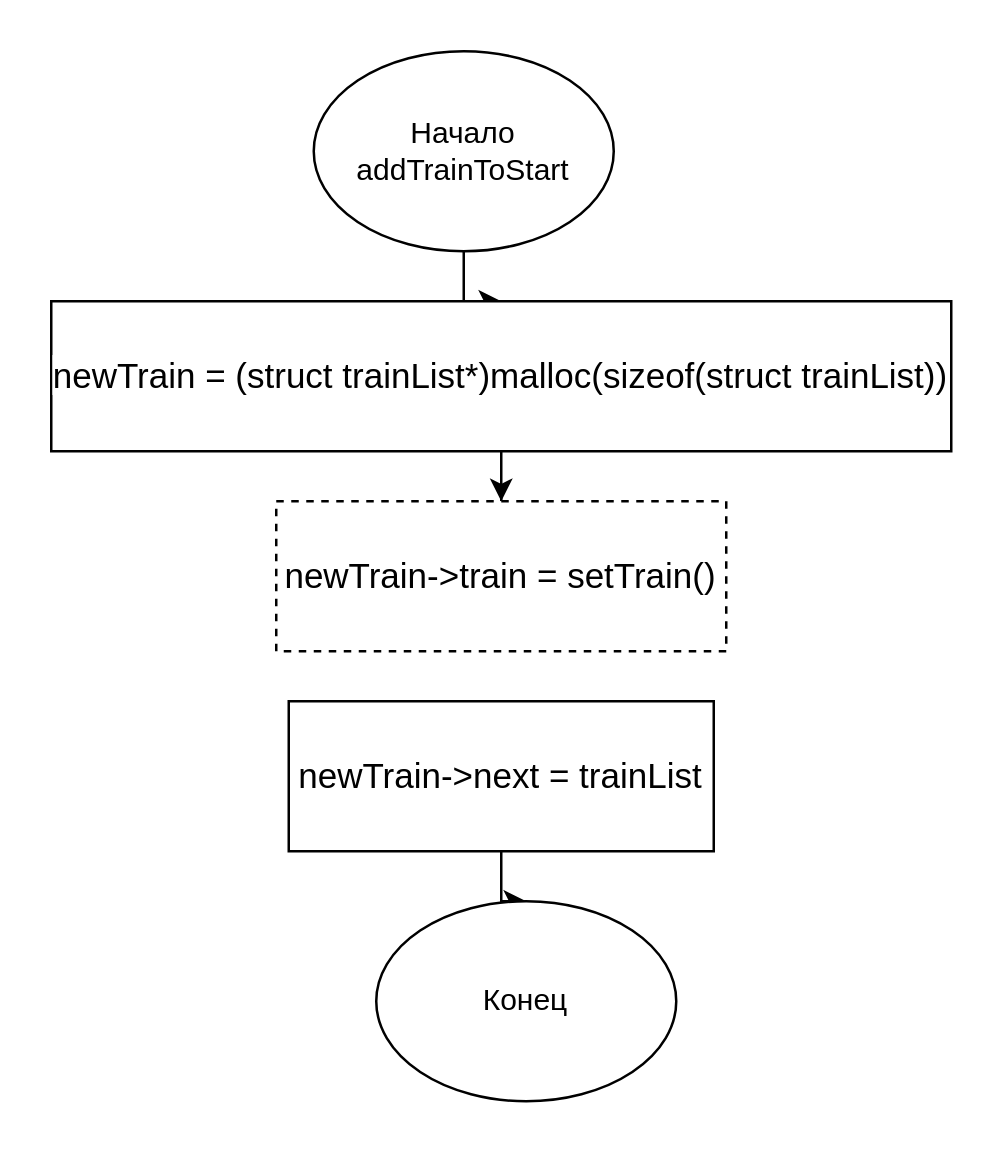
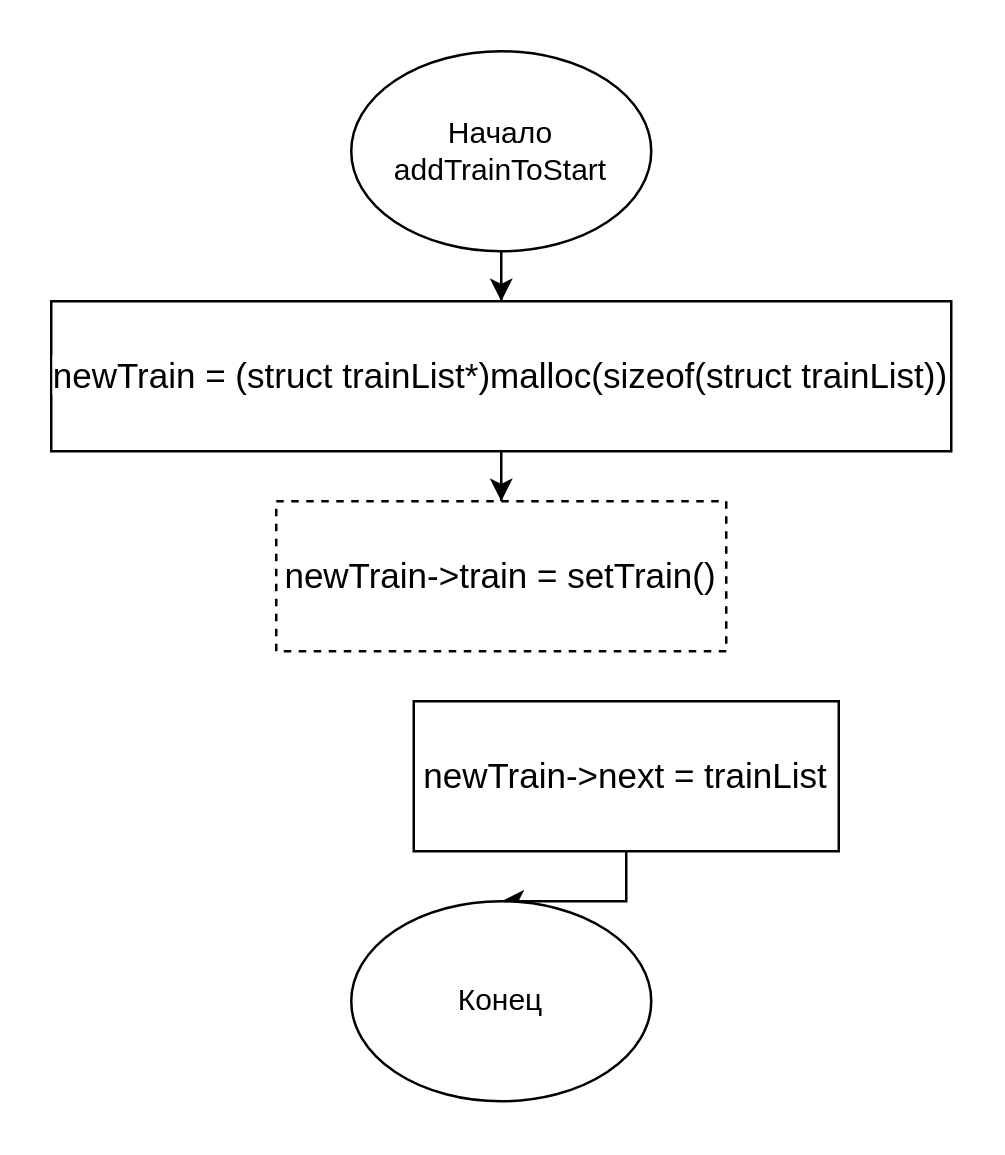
  <mxCell id="0" />
  <mxCell id="1" parent="0" />
  <mxCell id="2" style="edgeStyle=orthogonalEdgeStyle;rounded=0;orthogonalLoop=1;jettySize=auto;html=1;" edge="1" parent="1" source="3" target="5"><mxGeometry relative="1" as="geometry" /></mxCell>
- <mxCell id="3" value="Начало&lt;br&gt;addTrainToStart" style="ellipse;whiteSpace=wrap;html=1;" vertex="1" parent="1"><mxGeometry x="125" y="20" width="120" height="80" as="geometry" /></mxCell>
+ <mxCell id="3" value="Начало&lt;br&gt;addTrainToStart" style="ellipse;whiteSpace=wrap;html=1;" vertex="1" parent="1"><mxGeometry x="140" y="20" width="120" height="80" as="geometry" /></mxCell>
  <mxCell id="4" style="edgeStyle=orthogonalEdgeStyle;rounded=0;orthogonalLoop=1;jettySize=auto;html=1;entryX=0.5;entryY=0;entryDx=0;entryDy=0;" edge="1" parent="1" source="5" target="6"><mxGeometry relative="1" as="geometry" /></mxCell>
  <mxCell id="5" value="&lt;div style=&quot;font-size: 14px; line-height: 19px;&quot;&gt;&lt;span style=&quot;background-color: rgb(255, 255, 255);&quot;&gt;newTrain = (struct trainList*)malloc(sizeof(struct trainList))&lt;/span&gt;&lt;/div&gt;" style="rounded=0;whiteSpace=wrap;html=1;" vertex="1" parent="1"><mxGeometry x="20" y="120" width="360" height="60" as="geometry" /></mxCell>
  <mxCell id="6" value="&lt;div style=&quot;font-size: 14px; line-height: 19px;&quot;&gt;&lt;span style=&quot;background-color: rgb(255, 255, 255);&quot;&gt;newTrain-&amp;gt;train = setTrain()&lt;/span&gt;&lt;/div&gt;" style="rounded=0;whiteSpace=wrap;html=1;dashed=1;" vertex="1" parent="1"><mxGeometry x="110" y="200" width="180" height="60" as="geometry" /></mxCell>
  <mxCell id="7" style="edgeStyle=orthogonalEdgeStyle;rounded=0;orthogonalLoop=1;jettySize=auto;html=1;" edge="1" parent="1" source="8" target="9"><mxGeometry relative="1" as="geometry" /></mxCell>
- <mxCell id="8" value="&lt;div style=&quot;font-size: 14px; line-height: 19px;&quot;&gt;&lt;span style=&quot;background-color: rgb(255, 255, 255);&quot;&gt;newTrain-&amp;gt;next = trainList&lt;/span&gt;&lt;/div&gt;" style="rounded=0;whiteSpace=wrap;html=1;" vertex="1" parent="1"><mxGeometry x="115" y="280" width="170" height="60" as="geometry" /></mxCell>
- <mxCell id="9" value="Конец" style="ellipse;whiteSpace=wrap;html=1;" vertex="1" parent="1"><mxGeometry x="150" y="360" width="120" height="80" as="geometry" /></mxCell>
+ <mxCell id="8" value="&lt;div style=&quot;font-size: 14px; line-height: 19px;&quot;&gt;&lt;span style=&quot;background-color: rgb(255, 255, 255);&quot;&gt;newTrain-&amp;gt;next = trainList&lt;/span&gt;&lt;/div&gt;" style="rounded=0;whiteSpace=wrap;html=1;" vertex="1" parent="1"><mxGeometry x="165" y="280" width="170" height="60" as="geometry" /></mxCell>
+ <mxCell id="9" value="Конец" style="ellipse;whiteSpace=wrap;html=1;" vertex="1" parent="1"><mxGeometry x="140" y="360" width="120" height="80" as="geometry" /></mxCell>
